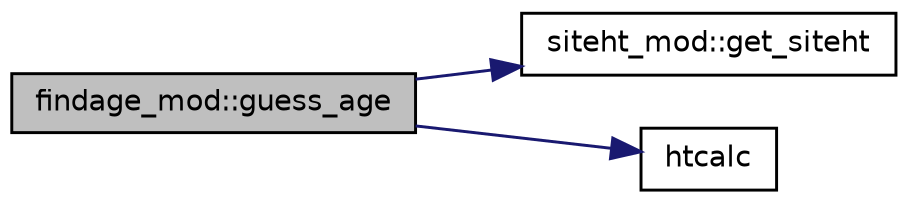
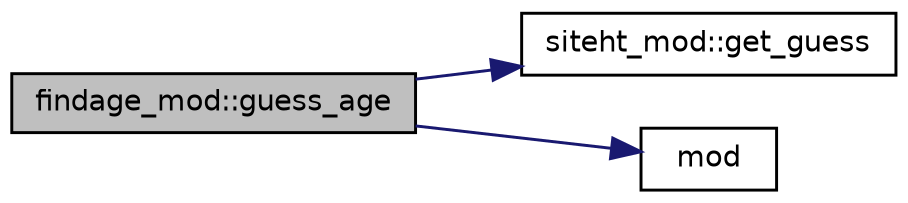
  digraph {
    rankdir=LR
    node [color=black fillcolor=white fontname=Helvetica fontsize=10 shape=record style=filled]
    edge [color=midnightblue fontname=Helvetica fontsize=10 labelfontname=Helvetica labelfontsize=10 style=solid]
    n1 [fillcolor=grey75 fontcolor=black height=0.2 label="findage_mod::guess_age" width=0.4]
-   n2 [height=0.2 label="siteht_mod::get_siteht" width=0.4]
-   n3 [height=0.2 label=htcalc width=0.4]
+   n2 [height=0.2 label="siteht_mod::get_guess" width=0.4]
+   n3 [height=0.2 label=mod width=0.4]
    n1 -> n2
    n1 -> n3
  }
